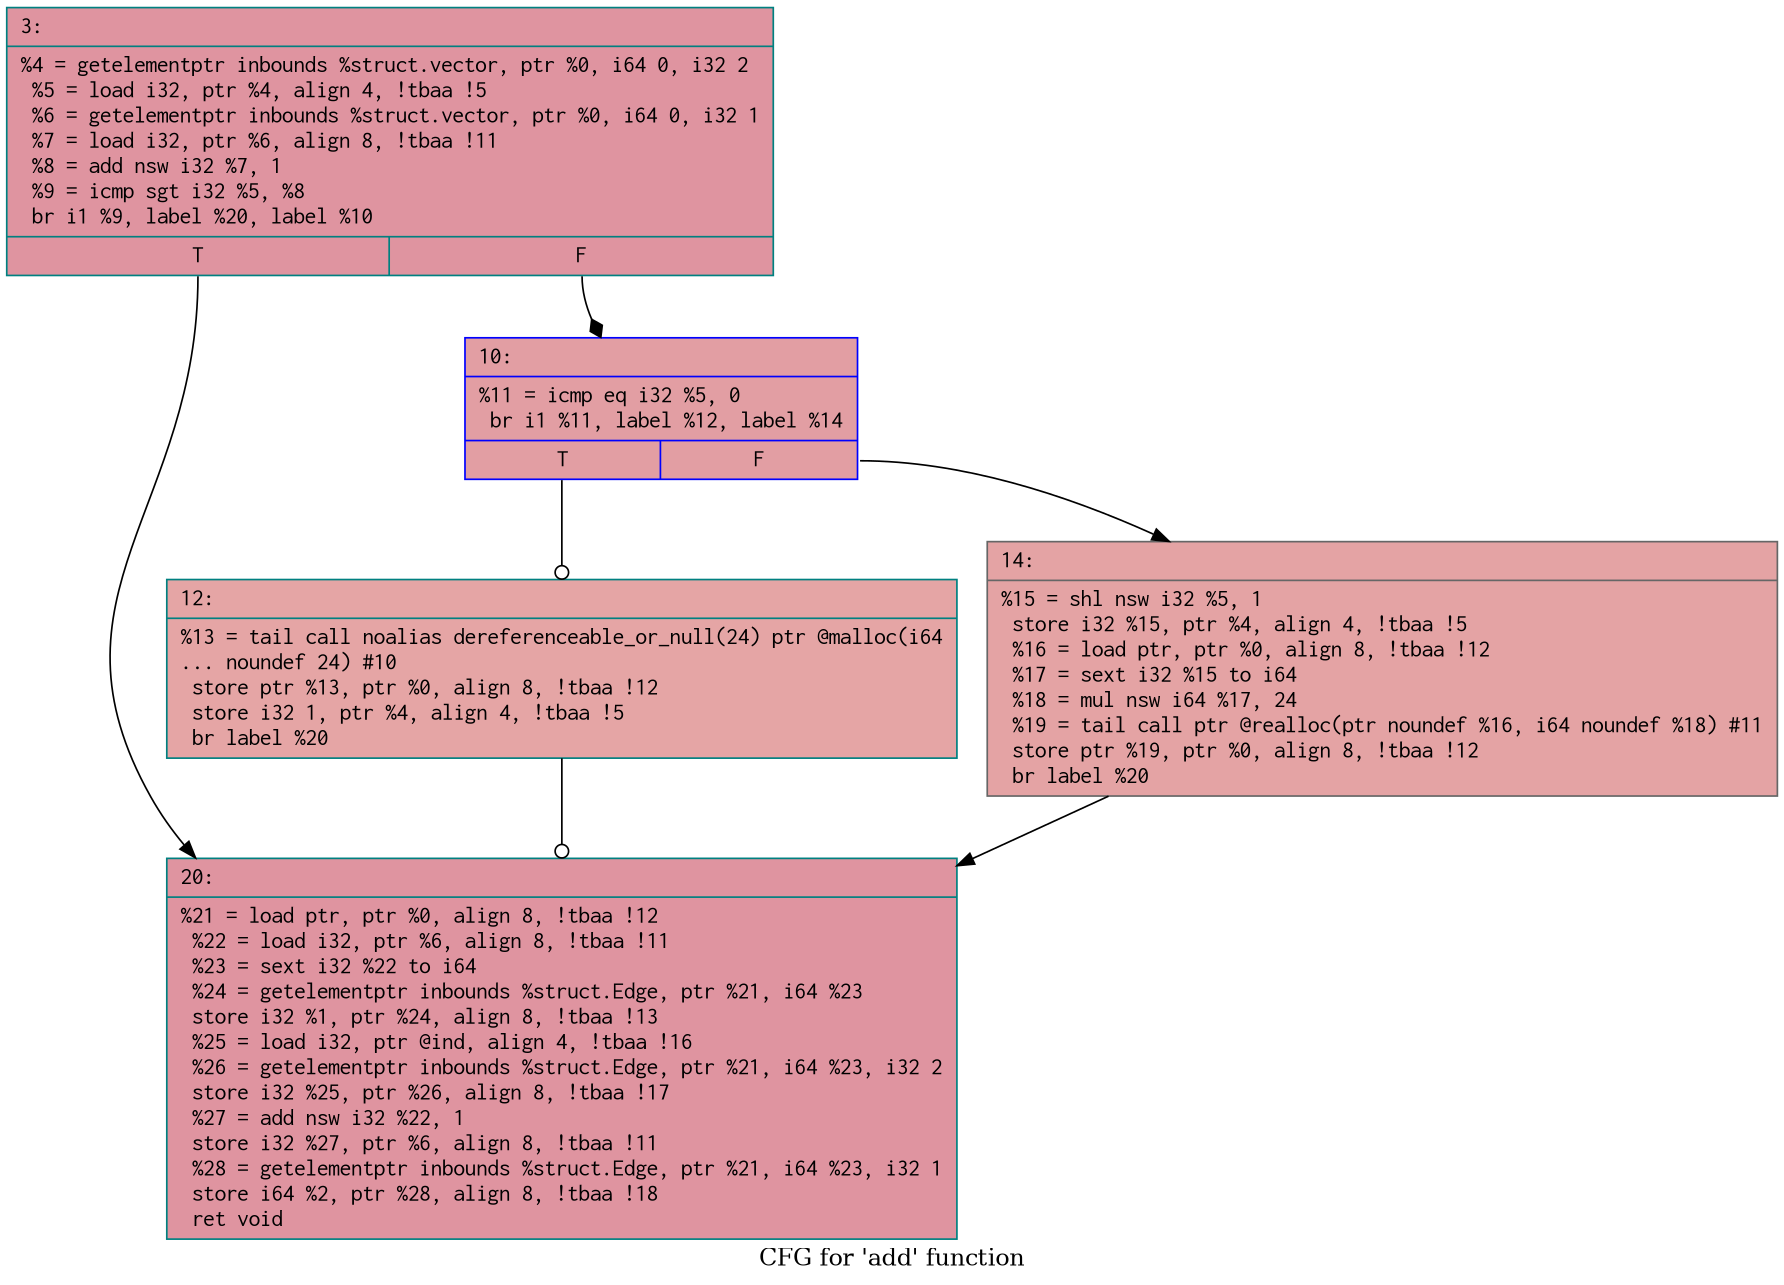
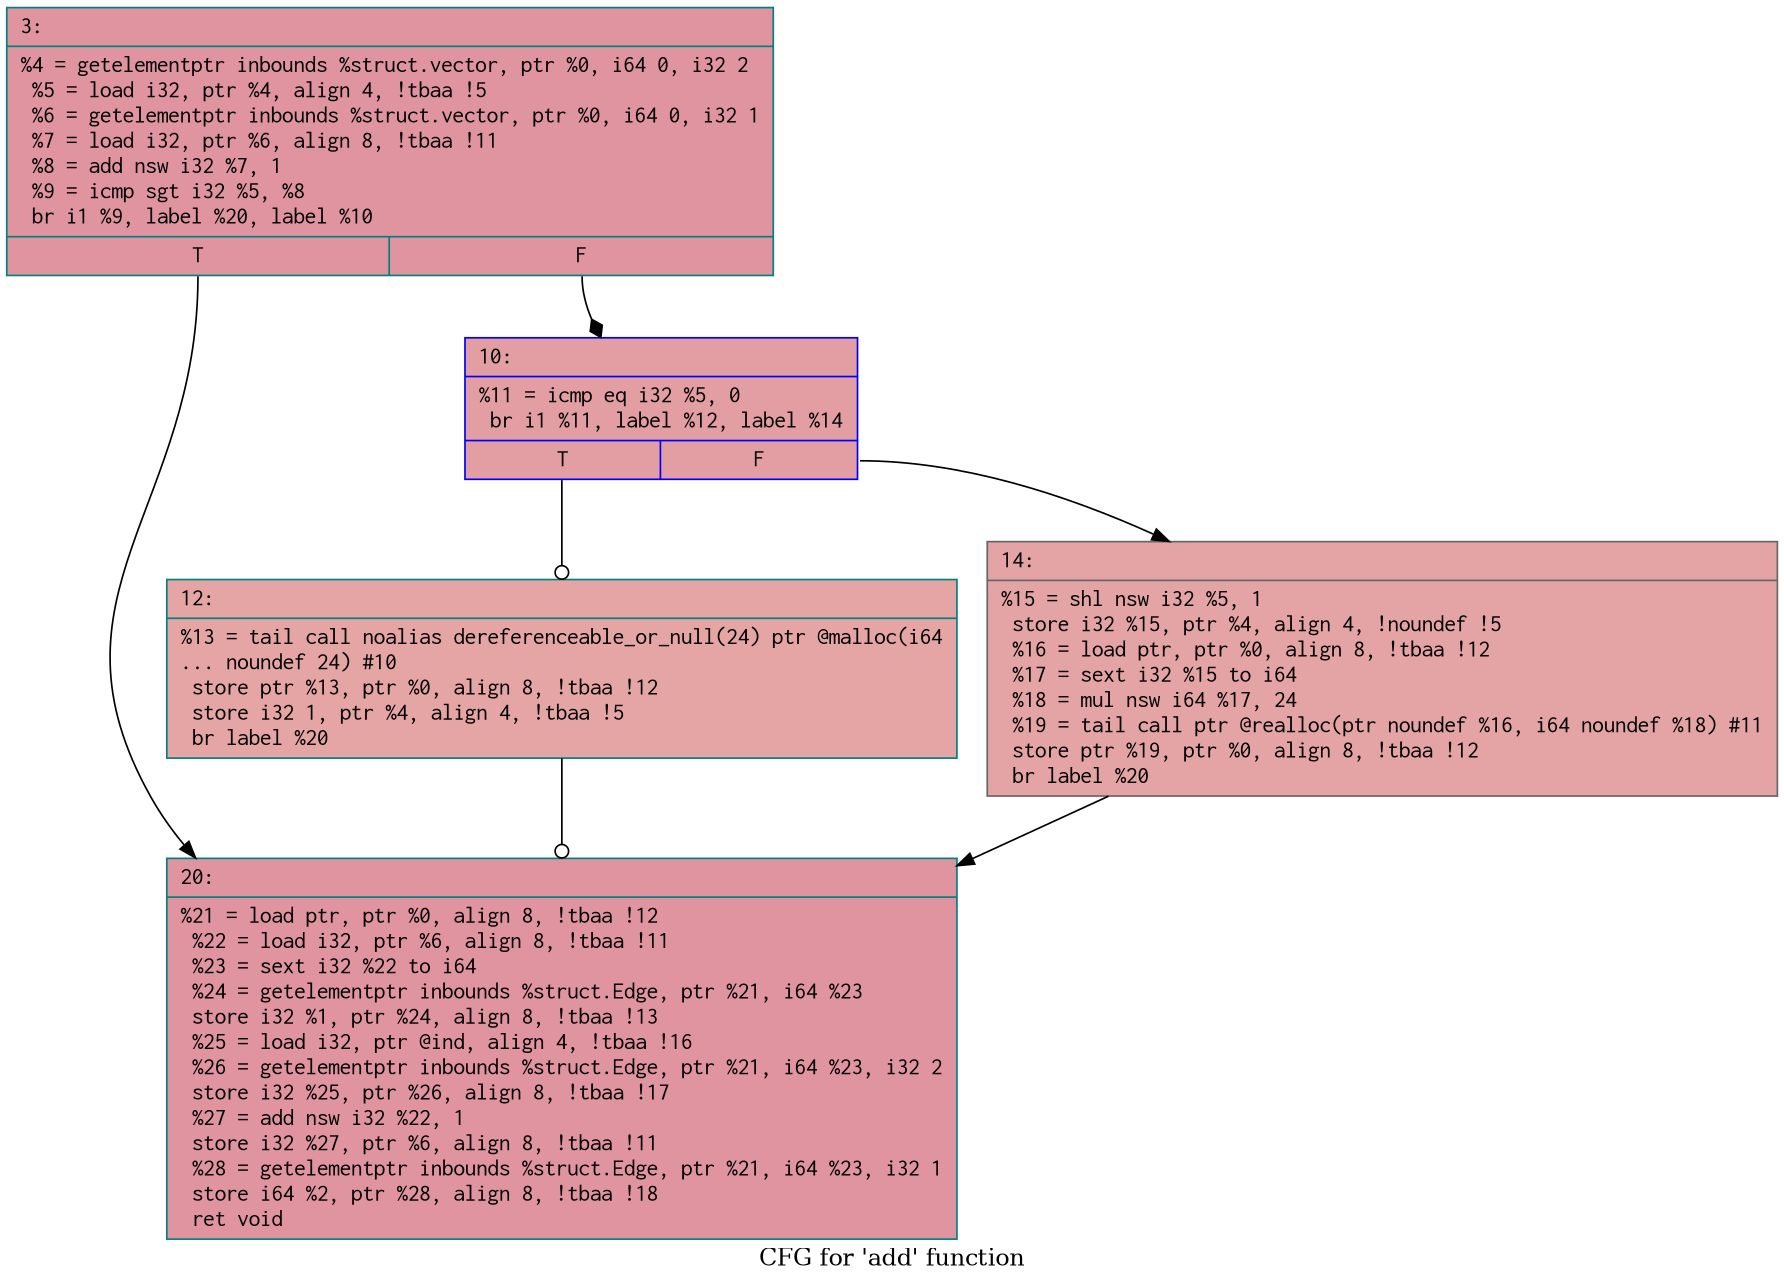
  digraph {
    label="CFG for 'add' function"
    node [color=teal fillcolor="#b70d2870" fontname=Courier shape=record style=filled]
    edge [arrowhead=normal]
    n1 [label="{3:\l|  %4 = getelementptr inbounds %struct.vector, ptr %0, i64 0, i32 2\l  %5 = load i32, ptr %4, align 4, !tbaa !5\l  %6 = getelementptr inbounds %struct.vector, ptr %0, i64 0, i32 1\l  %7 = load i32, ptr %6, align 8, !tbaa !11\l  %8 = add nsw i32 %7, 1\l  %9 = icmp sgt i32 %5, %8\l  br i1 %9, label %20, label %10\l|{<s0>T|<s1>F}}"]
    n2 [label="{20:\l|  %21 = load ptr, ptr %0, align 8, !tbaa !12\l  %22 = load i32, ptr %6, align 8, !tbaa !11\l  %23 = sext i32 %22 to i64\l  %24 = getelementptr inbounds %struct.Edge, ptr %21, i64 %23\l  store i32 %1, ptr %24, align 8, !tbaa !13\l  %25 = load i32, ptr @ind, align 4, !tbaa !16\l  %26 = getelementptr inbounds %struct.Edge, ptr %21, i64 %23, i32 2\l  store i32 %25, ptr %26, align 8, !tbaa !17\l  %27 = add nsw i32 %22, 1\l  store i32 %27, ptr %6, align 8, !tbaa !11\l  %28 = getelementptr inbounds %struct.Edge, ptr %21, i64 %23, i32 1\l  store i64 %2, ptr %28, align 8, !tbaa !18\l  ret void\l}"]
    n3 [color=blue fillcolor="#be242e70" label="{10:\l|  %11 = icmp eq i32 %5, 0\l  br i1 %11, label %12, label %14\l|{<s0>T|<s1>F}}"]
    n4 [fillcolor="#c5333470" label="{12:\l|  %13 = tail call noalias dereferenceable_or_null(24) ptr @malloc(i64\l... noundef 24) #10\l  store ptr %13, ptr %0, align 8, !tbaa !12\l  store i32 1, ptr %4, align 4, !tbaa !5\l  br label %20\l}"]
-   n5 [color=gray40 fillcolor="#c32e3170" label="{14:\l|  %15 = shl nsw i32 %5, 1\l  store i32 %15, ptr %4, align 4, !tbaa !5\l  %16 = load ptr, ptr %0, align 8, !tbaa !12\l  %17 = sext i32 %15 to i64\l  %18 = mul nsw i64 %17, 24\l  %19 = tail call ptr @realloc(ptr noundef %16, i64 noundef %18) #11\l  store ptr %19, ptr %0, align 8, !tbaa !12\l  br label %20\l}"]
+   n5 [color=gray40 fillcolor="#c32e3170" label="{14:\l|  %15 = shl nsw i32 %5, 1\l  store i32 %15, ptr %4, align 4, !noundef !5\l  %16 = load ptr, ptr %0, align 8, !tbaa !12\l  %17 = sext i32 %15 to i64\l  %18 = mul nsw i64 %17, 24\l  %19 = tail call ptr @realloc(ptr noundef %16, i64 noundef %18) #11\l  store ptr %19, ptr %0, align 8, !tbaa !12\l  br label %20\l}"]
    n1 -> n2 [tailport=s0]
    n1 -> n3 [tailport=s1 arrowhead=diamond]
    n3 -> n4 [tailport=s0 arrowhead=odot]
    n3 -> n5 [tailport=s1]
    n4 -> n2 [arrowhead=odot]
    n5 -> n2
  }
